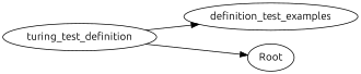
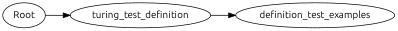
  strict digraph {
    fontname=Ubuntu
    rankdir=LR
    node [fontname=Ubuntu]
    edge [contraint=true fontname=Ubuntu]
    n1 [label=turing_test_definition]
    n2 [label=definition_test_examples]
    Root
    n1 -> n2
-   n1 -> Root
+   Root -> n1
  }
